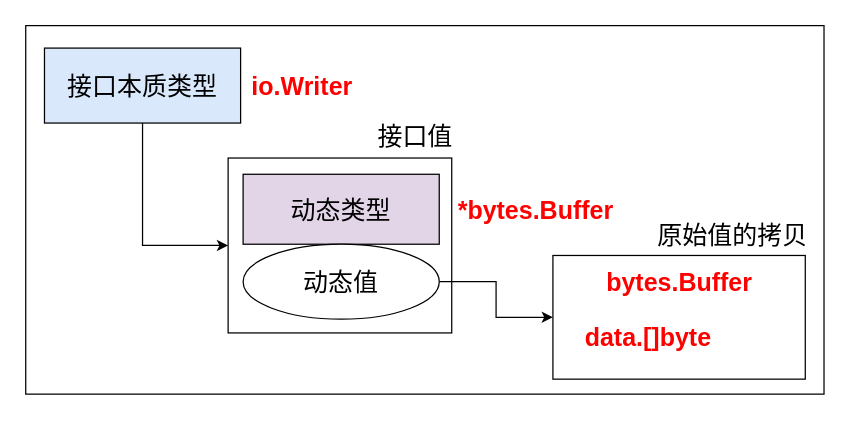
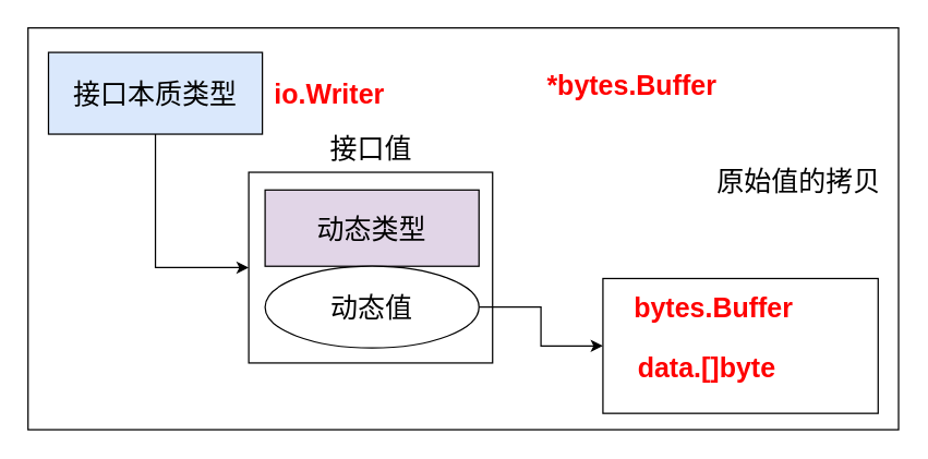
  <mxCell id="0" />
  <mxCell id="1" parent="0" />
  <mxCell id="2" value="" style="rounded=0;whiteSpace=wrap;html=1;fontSize=20;" vertex="1" parent="1"><mxGeometry x="20" y="20" width="639" height="295" as="geometry" /></mxCell>
  <mxCell id="3" value="" style="rounded=0;whiteSpace=wrap;html=1;fontSize=20;" vertex="1" parent="1"><mxGeometry x="182" y="126" width="179" height="140" as="geometry" /></mxCell>
  <mxCell id="4" style="edgeStyle=orthogonalEdgeStyle;rounded=0;orthogonalLoop=1;jettySize=auto;html=1;entryX=0;entryY=0.5;entryDx=0;entryDy=0;fontSize=20;exitX=0.5;exitY=1;exitDx=0;exitDy=0;" edge="1" parent="1" source="5" target="3"><mxGeometry relative="1" as="geometry"><mxPoint x="172" y="196" as="targetPoint" /></mxGeometry></mxCell>
  <mxCell id="5" value="接口本质类型" style="rounded=0;whiteSpace=wrap;html=1;fontSize=20;fillColor=#dae8fc;" vertex="1" parent="1"><mxGeometry x="35" y="38" width="157" height="60" as="geometry" /></mxCell>
  <mxCell id="6" value="动态类型" style="rounded=0;whiteSpace=wrap;html=1;fontSize=20;fillColor=#e1d5e7;" vertex="1" parent="1"><mxGeometry x="194" y="139" width="157" height="56" as="geometry" /></mxCell>
  <mxCell id="7" style="edgeStyle=orthogonalEdgeStyle;rounded=0;orthogonalLoop=1;jettySize=auto;html=1;fontSize=20;" edge="1" parent="1" source="8" target="12"><mxGeometry relative="1" as="geometry" /></mxCell>
  <mxCell id="8" value="动态值" style="ellipse;whiteSpace=wrap;html=1;fontSize=20;" vertex="1" parent="1"><mxGeometry x="194" y="195" width="157" height="60" as="geometry" /></mxCell>
- <mxCell id="9" value="接口值" style="text;html=1;strokeColor=none;fillColor=none;align=center;verticalAlign=middle;whiteSpace=wrap;rounded=0;fontSize=20;" vertex="1" parent="1"><mxGeometry x="295.5" y="98" width="72" height="20" as="geometry" /></mxCell>
- <mxCell id="10" value="&lt;b&gt;&lt;font color=&quot;#ff0000&quot;&gt;*bytes.Buffer&lt;/font&gt;&lt;/b&gt;" style="text;html=1;strokeColor=none;fillColor=none;align=center;verticalAlign=middle;whiteSpace=wrap;rounded=0;fontSize=20;" vertex="1" parent="1"><mxGeometry x="365" y="153" width="127" height="28" as="geometry" /></mxCell>
+ <mxCell id="9" value="接口值" style="text;html=1;strokeColor=none;fillColor=none;align=center;verticalAlign=middle;whiteSpace=wrap;rounded=0;fontSize=20;" vertex="1" parent="1"><mxGeometry x="235.5" y="98" width="72" height="20" as="geometry" /></mxCell>
+ <mxCell id="10" value="&lt;b&gt;&lt;font color=&quot;#ff0000&quot;&gt;*bytes.Buffer&lt;/font&gt;&lt;/b&gt;" style="text;html=1;strokeColor=none;fillColor=none;align=center;verticalAlign=middle;whiteSpace=wrap;rounded=0;fontSize=20;" vertex="1" parent="1"><mxGeometry x="400" y="48" width="127" height="28" as="geometry" /></mxCell>
  <mxCell id="11" value="&lt;b&gt;&lt;font color=&quot;#ff0000&quot;&gt;io.Writer&lt;/font&gt;&lt;/b&gt;" style="text;html=1;strokeColor=none;fillColor=none;align=center;verticalAlign=middle;whiteSpace=wrap;rounded=0;fontSize=20;" vertex="1" parent="1"><mxGeometry x="178" y="54" width="127" height="28" as="geometry" /></mxCell>
  <mxCell id="12" value="" style="rounded=0;whiteSpace=wrap;html=1;fontSize=20;" vertex="1" parent="1"><mxGeometry x="442" y="204" width="202" height="99" as="geometry" /></mxCell>
- <mxCell id="13" value="&lt;b&gt;&lt;font color=&quot;#ff0000&quot;&gt;bytes.Buffer&lt;/font&gt;&lt;/b&gt;" style="text;html=1;strokeColor=none;fillColor=none;align=center;verticalAlign=middle;whiteSpace=wrap;rounded=0;fontSize=20;" vertex="1" parent="1"><mxGeometry x="479.5" y="211" width="127" height="28" as="geometry" /></mxCell>
+ <mxCell id="13" value="&lt;b&gt;&lt;font color=&quot;#ff0000&quot;&gt;bytes.Buffer&lt;/font&gt;&lt;/b&gt;" style="text;html=1;strokeColor=none;fillColor=none;align=center;verticalAlign=middle;whiteSpace=wrap;rounded=0;fontSize=20;" vertex="1" parent="1"><mxGeometry x="459.5" y="211" width="127" height="28" as="geometry" /></mxCell>
  <mxCell id="14" value="&lt;b&gt;&lt;font color=&quot;#ff0000&quot;&gt;data.[]byte&lt;/font&gt;&lt;/b&gt;" style="text;html=1;strokeColor=none;fillColor=none;align=center;verticalAlign=middle;whiteSpace=wrap;rounded=0;fontSize=20;" vertex="1" parent="1"><mxGeometry x="455" y="255" width="127" height="28" as="geometry" /></mxCell>
- <mxCell id="15" value="原始值的拷贝" style="text;html=1;strokeColor=none;fillColor=none;align=center;verticalAlign=middle;whiteSpace=wrap;rounded=0;fontSize=20;" vertex="1" parent="1"><mxGeometry x="524" y="177" width="124" height="20" as="geometry" /></mxCell>
+ <mxCell id="15" value="原始值的拷贝" style="text;html=1;strokeColor=none;fillColor=none;align=center;verticalAlign=middle;whiteSpace=wrap;rounded=0;fontSize=20;" vertex="1" parent="1"><mxGeometry x="524" y="122" width="124" height="20" as="geometry" /></mxCell>
